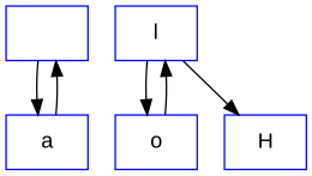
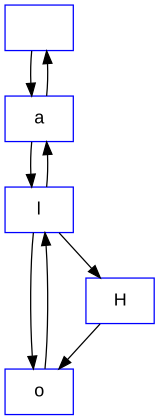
  digraph {
    node [color=blue fontname=Arial shape=box]
    n1 [label=" "]
    n2 [label=a]
    n3 [label=l]
    n4 [label=o]
    n5 [label=H]
    n1 -> n2
    n2 -> n1
+   n2 -> n3
+   n3 -> n2
    n3 -> n4
    n3 -> n5
    n4 -> n3
+   n5 -> n4
  }
